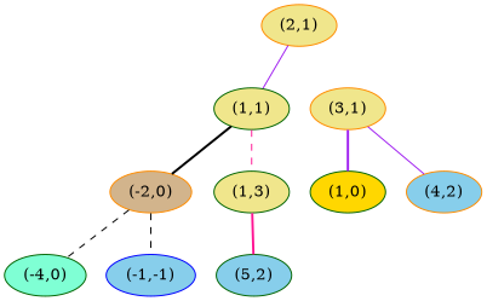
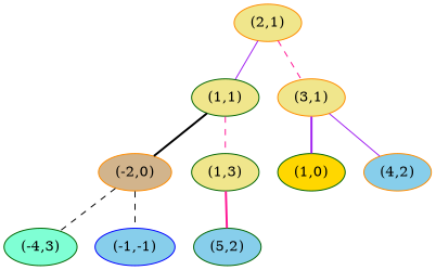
  graph {
    node [color=darkgreen fillcolor=khaki style=filled]
    edge [color=purple style=dashed]
    n1 [color=darkorange label="(2,1)"]
    n2 [label="(1,1)"]
    n3 [color=darkorange label="(3,1)"]
    n4 [color=darkorange fillcolor=tan label="(-2,0)"]
    n5 [label="(1,3)"]
    n6 [fillcolor=gold label="(1,0)"]
    n7 [color=darkorange fillcolor=skyblue label="(4,2)"]
-   n8 [fillcolor=aquamarine label="(-4,0)"]
+   n8 [fillcolor=aquamarine label="(-4,3)"]
    n9 [color=blue fillcolor=skyblue label="(-1,-1)"]
    n10 [fillcolor=skyblue label="(5,2)"]
    n1 -- n2 [style=solid]
+   n1 -- n3 [color=deeppink]
    n2 -- n4 [color=black style=bold]
    n2 -- n5 [color=deeppink]
    n3 -- n6 [style=bold]
    n3 -- n7 [style=solid]
    n4 -- n8 [color=black]
    n4 -- n9 [color=black]
    n5 -- n10 [color=deeppink style=bold]
  }
